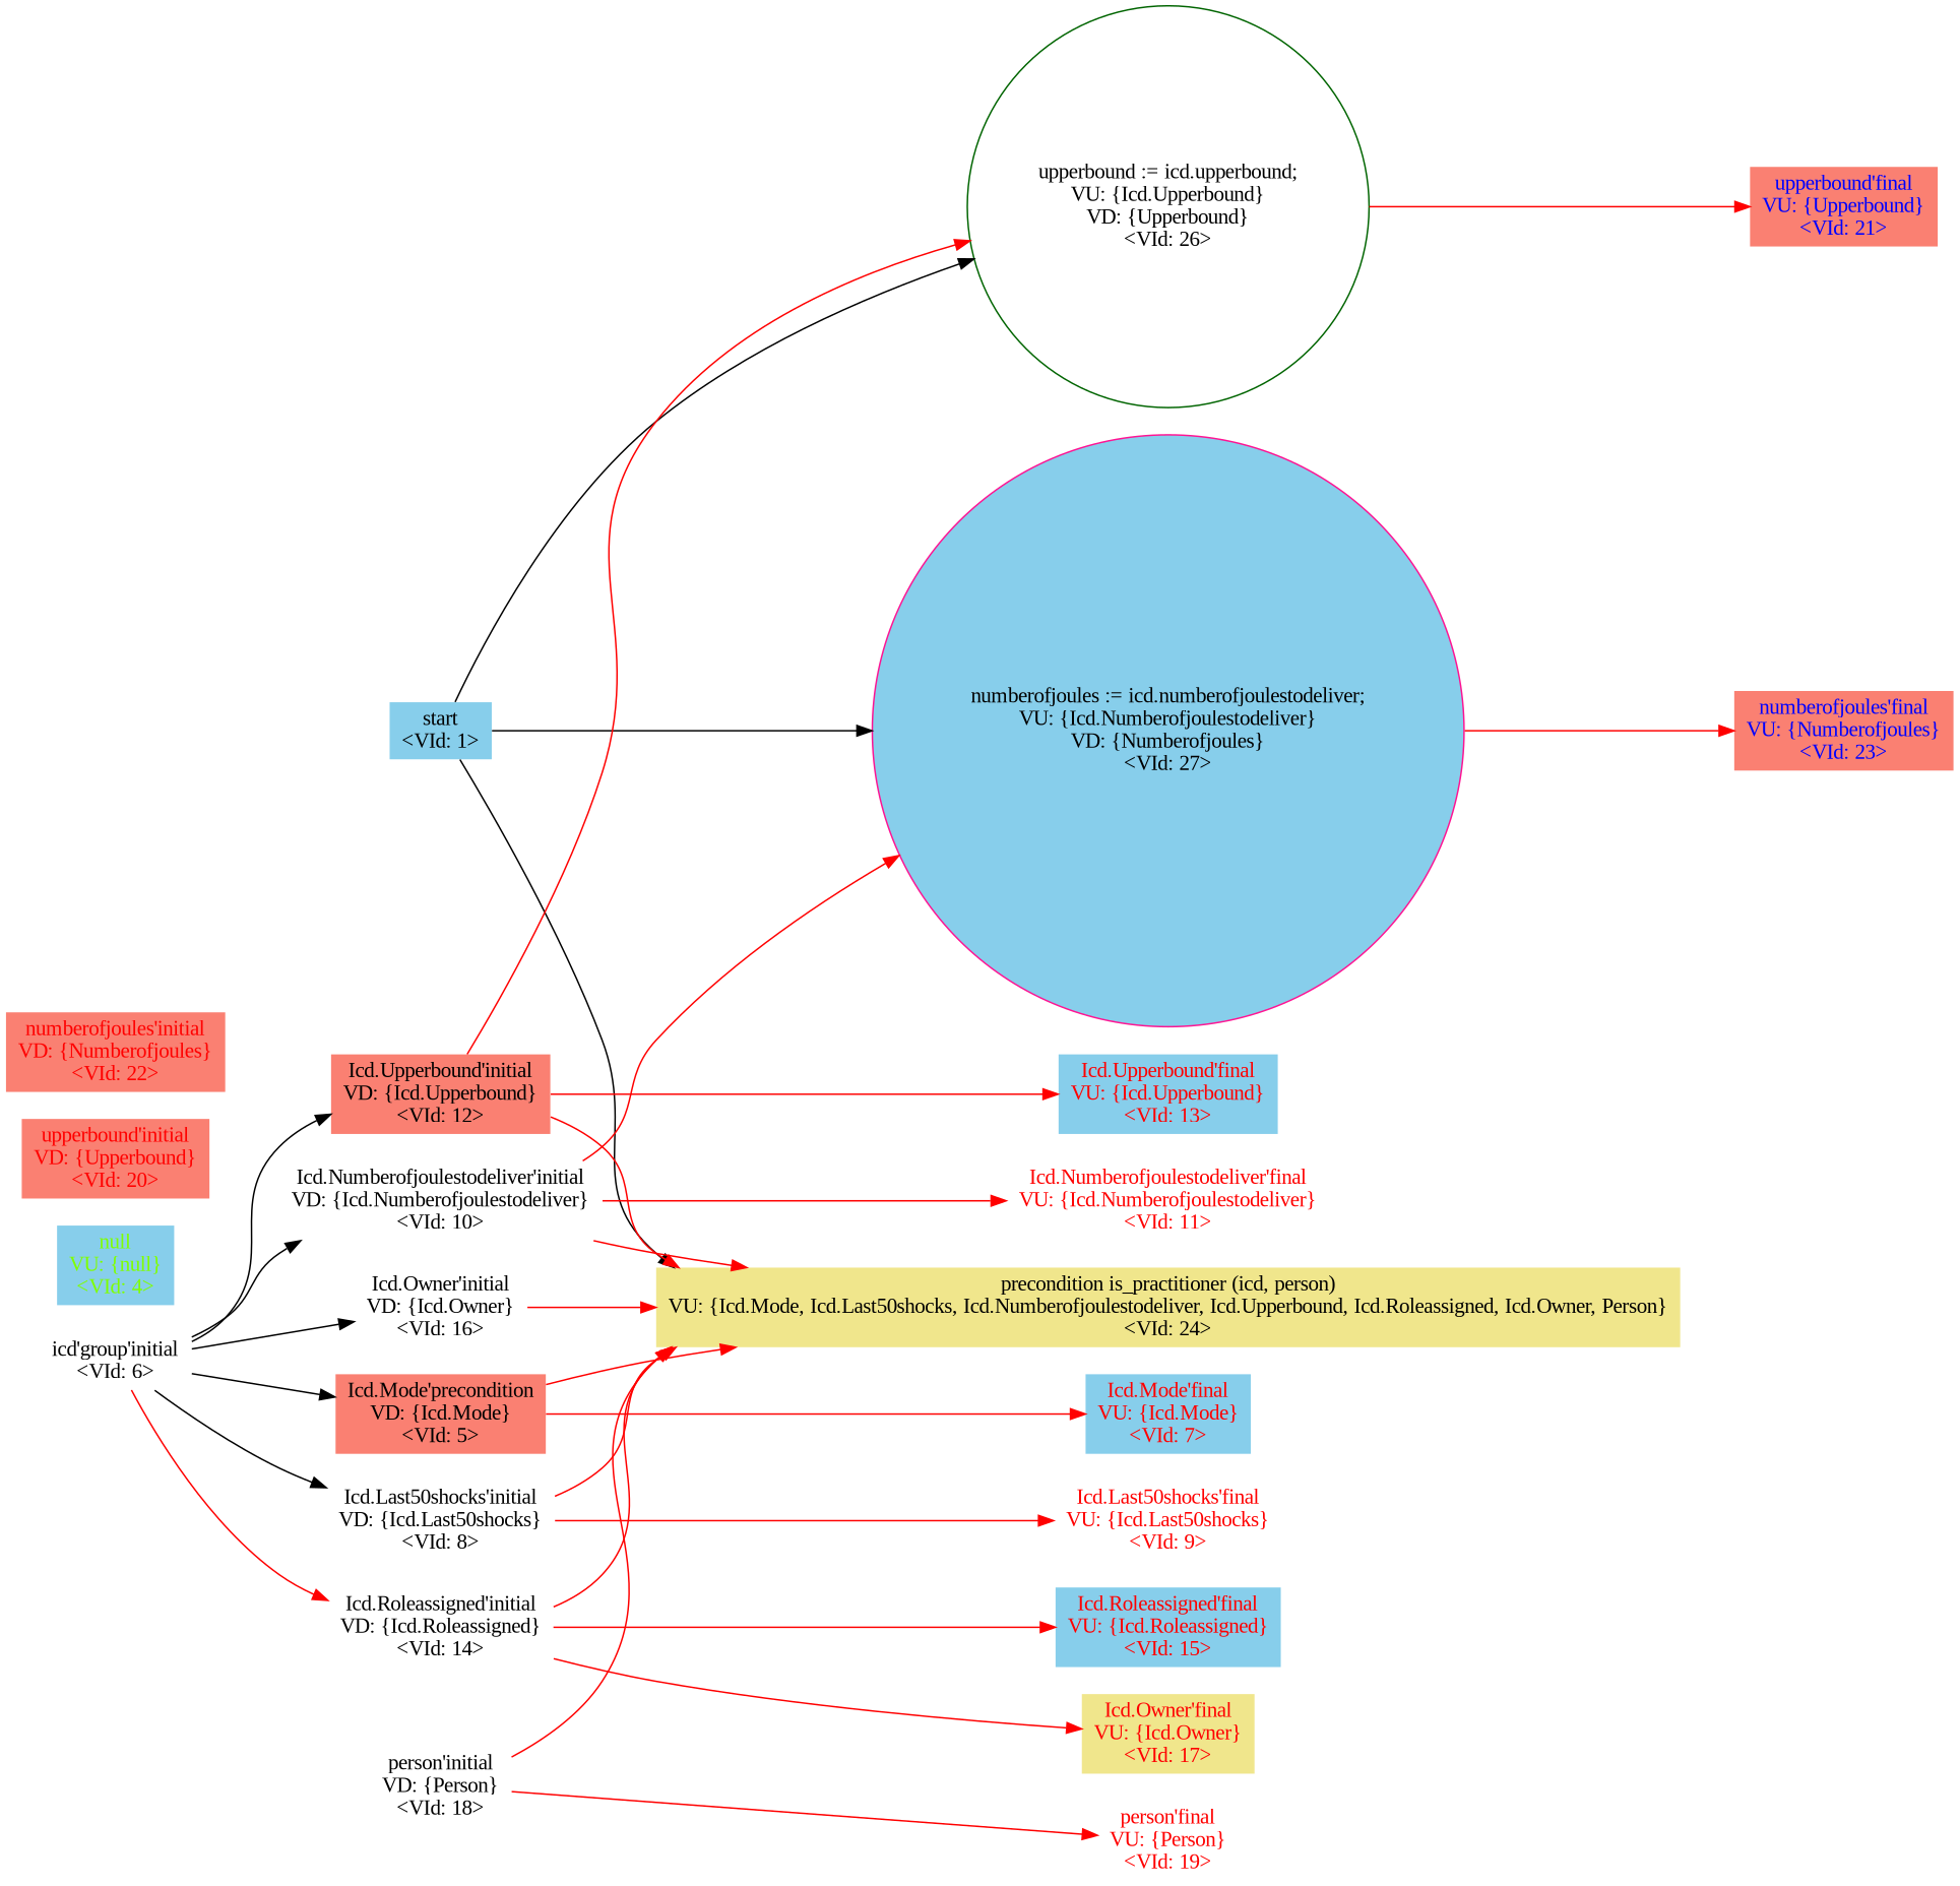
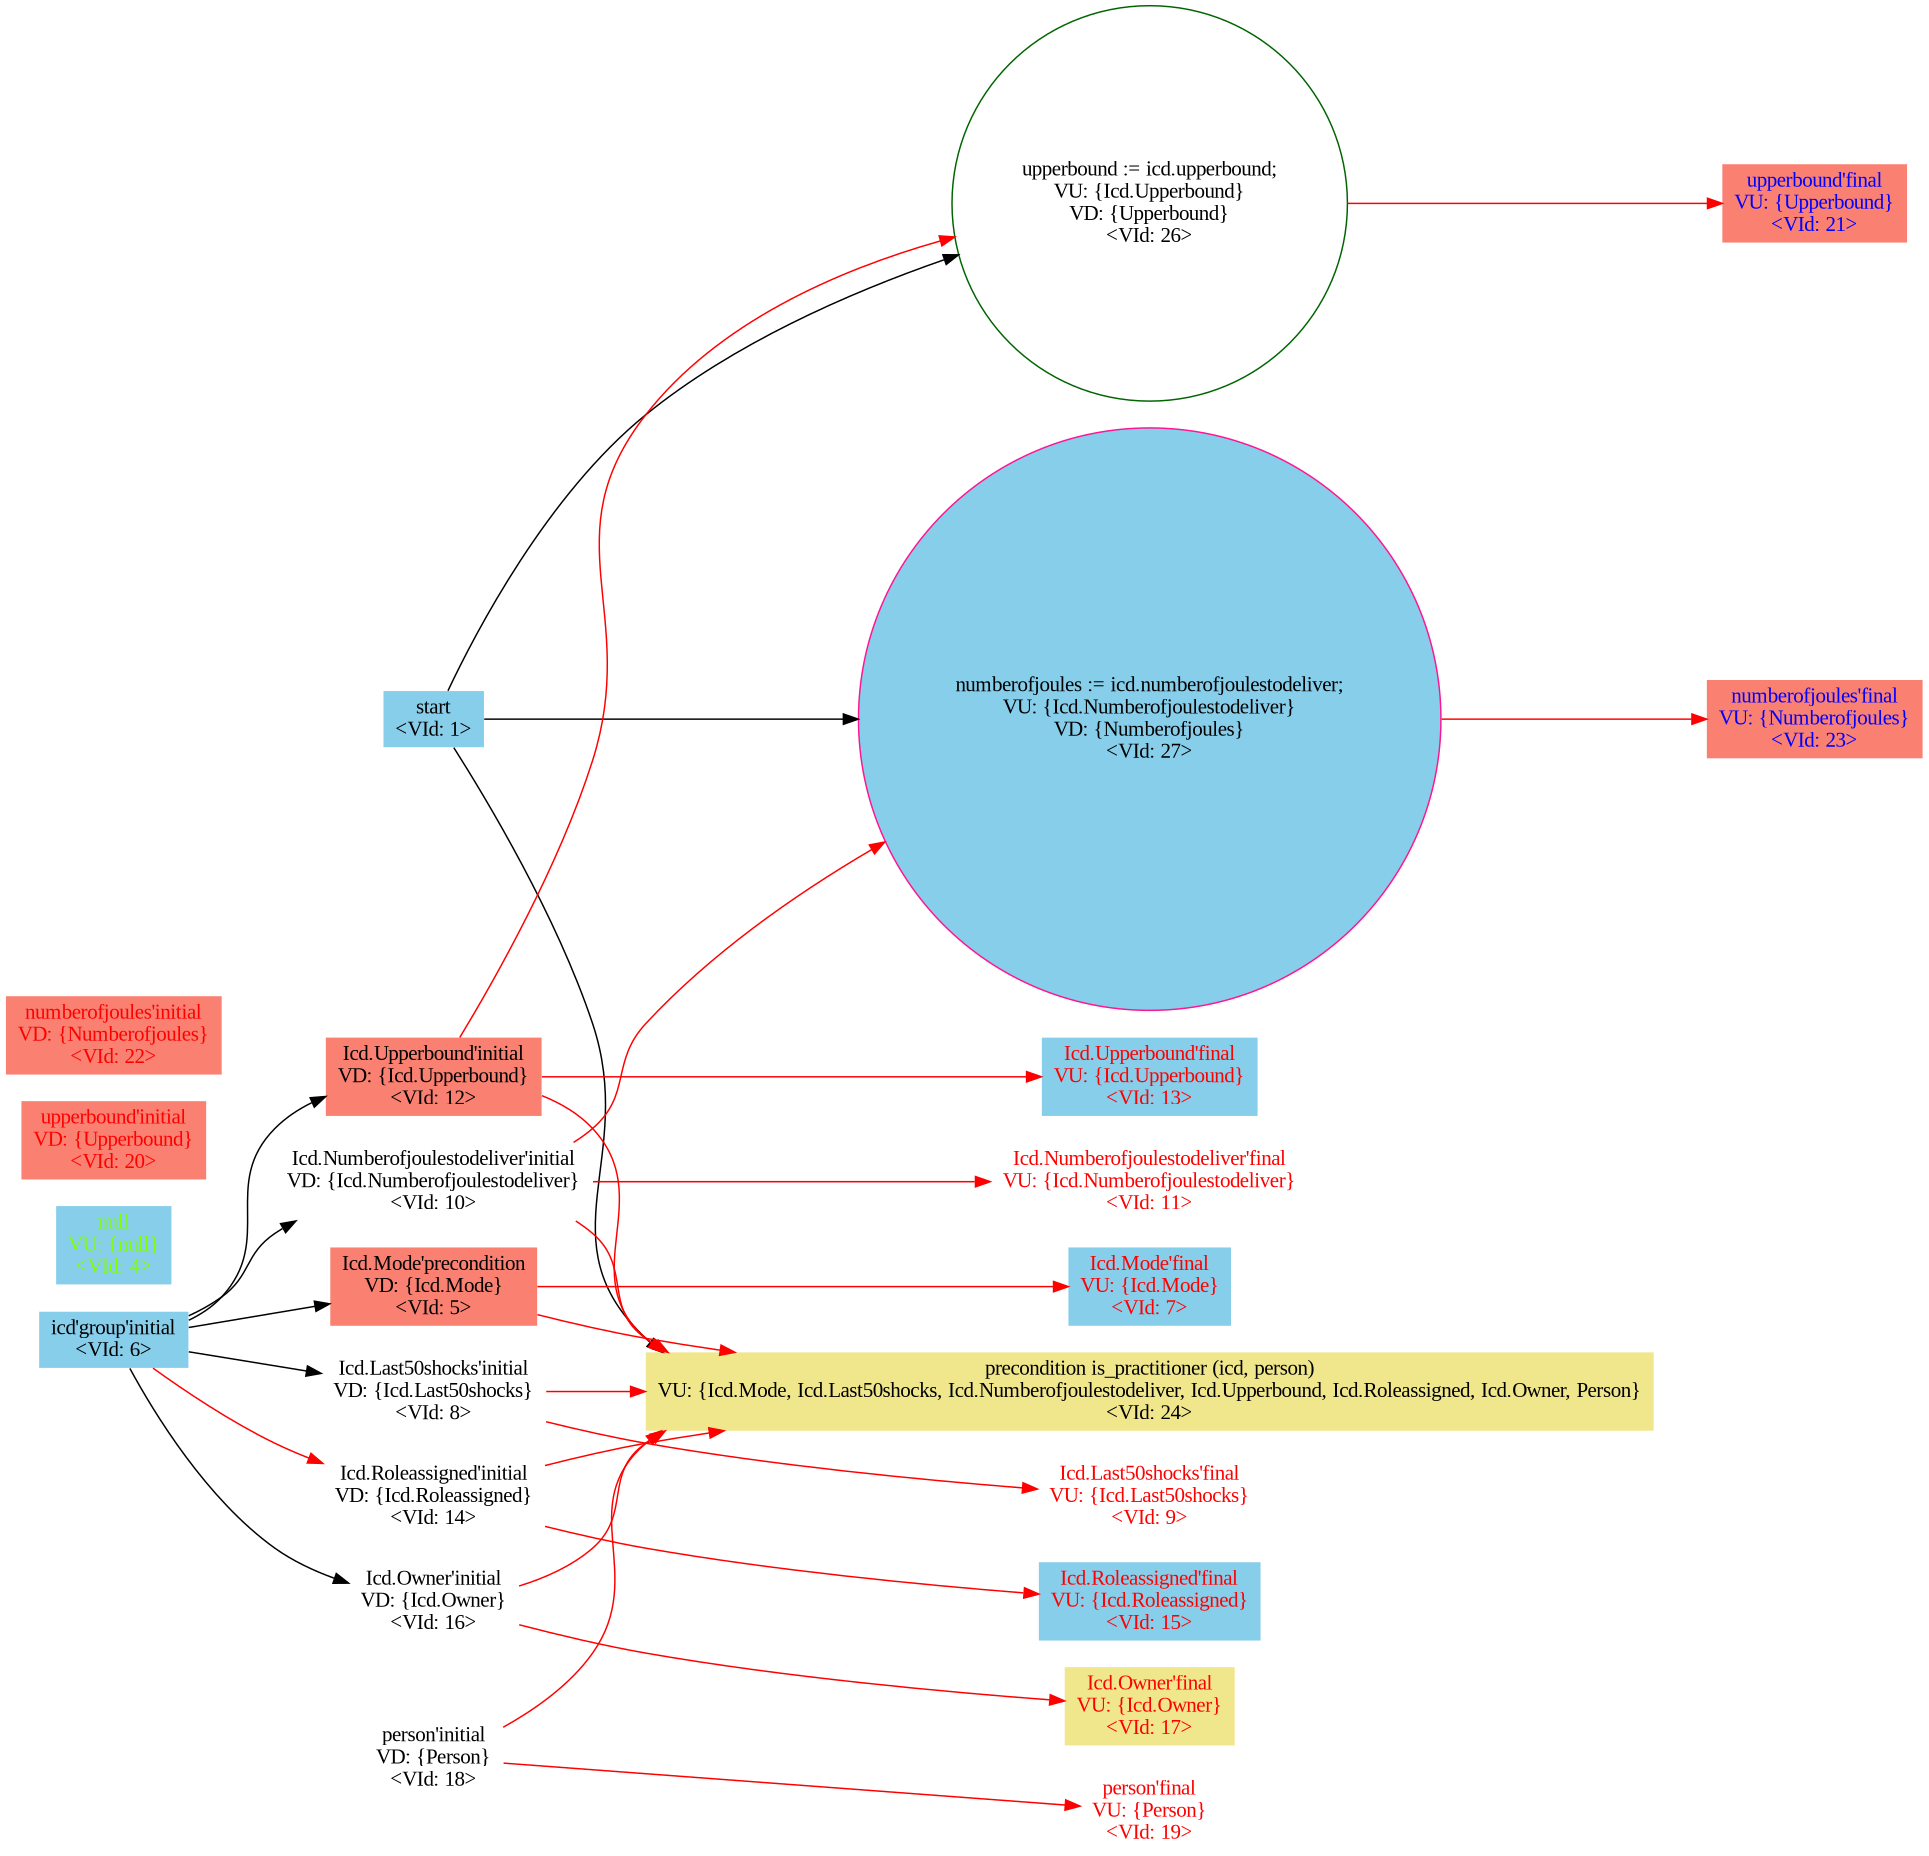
  digraph {
    fontname="Liberation Serif"
    rankdir=LR
    splines=True
    node [color=deeppink fillcolor=white fontname="Liberation Serif" shape=plaintext style=filled]
    edge [arrowType=normal fontname="Liberation Serif" color=red]
    n1 [fillcolor=skyblue label="start\n<VId: 1>"]
    n2 [fillcolor=khaki label="precondition is_practitioner (icd, person)\nVU: {Icd.Mode, Icd.Last50shocks, Icd.Numberofjoulestodeliver, Icd.Upperbound, Icd.Roleassigned, Icd.Owner, Person}\n<VId: 24>"]
    n3 [color=darkgreen label="upperbound := icd.upperbound;\nVU: {Icd.Upperbound}\nVD: {Upperbound}\n<VId: 26>" shape=circle]
    n4 [fillcolor=skyblue label="numberofjoules := icd.numberofjoulestodeliver;\nVU: {Icd.Numberofjoulestodeliver}\nVD: {Numberofjoules}\n<VId: 27>" shape=circle]
    n5 [color=darkgreen fillcolor=salmon fontcolor=blue label="upperbound'final\nVU: {Upperbound}\n<VId: 21>"]
    n6 [fillcolor=salmon fontcolor=blue label="numberofjoules'final\nVU: {Numberofjoules}\n<VId: 23>"]
    n7 [color=darkgreen fillcolor=skyblue fontcolor=chartreuse label="null\nVU: {null}\n<VId: 4>"]
    n8 [color=darkgreen fillcolor=salmon label="Icd.Mode'precondition\nVD: {Icd.Mode}\n<VId: 5>"]
    n9 [fillcolor=skyblue fontcolor=red label="Icd.Mode'final\nVU: {Icd.Mode}\n<VId: 7>"]
-   n10 [label="icd'group'initial\n<VId: 6>"]
+   n10 [fillcolor=skyblue label="icd'group'initial\n<VId: 6>"]
    n11 [color=darkgreen label="Icd.Last50shocks'initial\nVD: {Icd.Last50shocks}\n<VId: 8>"]
    n12 [color=darkgreen label="Icd.Numberofjoulestodeliver'initial\nVD: {Icd.Numberofjoulestodeliver}\n<VId: 10>"]
    n13 [color=darkgreen fillcolor=salmon label="Icd.Upperbound'initial\nVD: {Icd.Upperbound}\n<VId: 12>"]
    n14 [label="Icd.Roleassigned'initial\nVD: {Icd.Roleassigned}\n<VId: 14>"]
    n15 [label="Icd.Owner'initial\nVD: {Icd.Owner}\n<VId: 16>"]
    n16 [color=darkgreen fontcolor=red label="Icd.Last50shocks'final\nVU: {Icd.Last50shocks}\n<VId: 9>"]
    n17 [color=darkgreen fontcolor=red label="Icd.Numberofjoulestodeliver'final\nVU: {Icd.Numberofjoulestodeliver}\n<VId: 11>"]
    n18 [fillcolor=skyblue fontcolor=red label="Icd.Upperbound'final\nVU: {Icd.Upperbound}\n<VId: 13>"]
    n19 [fillcolor=skyblue fontcolor=red label="Icd.Roleassigned'final\nVU: {Icd.Roleassigned}\n<VId: 15>"]
    n20 [fillcolor=khaki fontcolor=red label="Icd.Owner'final\nVU: {Icd.Owner}\n<VId: 17>"]
    n21 [color=darkgreen label="person'initial\nVD: {Person}\n<VId: 18>"]
    n22 [fontcolor=red label="person'final\nVU: {Person}\n<VId: 19>"]
    n23 [fillcolor=salmon fontcolor=red label="upperbound'initial\nVD: {Upperbound}\n<VId: 20>"]
    n24 [fillcolor=salmon fontcolor=red label="numberofjoules'initial\nVD: {Numberofjoules}\n<VId: 22>"]
    n1 -> n2 [color=""]
    n1 -> n3 [color=""]
    n1 -> n4 [color=""]
    n3 -> n5
    n4 -> n6
    n8 -> n2
    n8 -> n9
    n10 -> n8 [color=""]
    n10 -> n11 [color=""]
    n10 -> n12 [color=""]
    n10 -> n13 [color=""]
    n10 -> n14
    n10 -> n15 [color=""]
    n11 -> n2
    n11 -> n16
    n12 -> n2
    n12 -> n4
    n12 -> n17
    n13 -> n2
    n13 -> n3
    n13 -> n18
    n14 -> n2
    n14 -> n19
    n15 -> n2
-   n14 -> n20
+   n15 -> n20
    n21 -> n2
    n21 -> n22
  }
